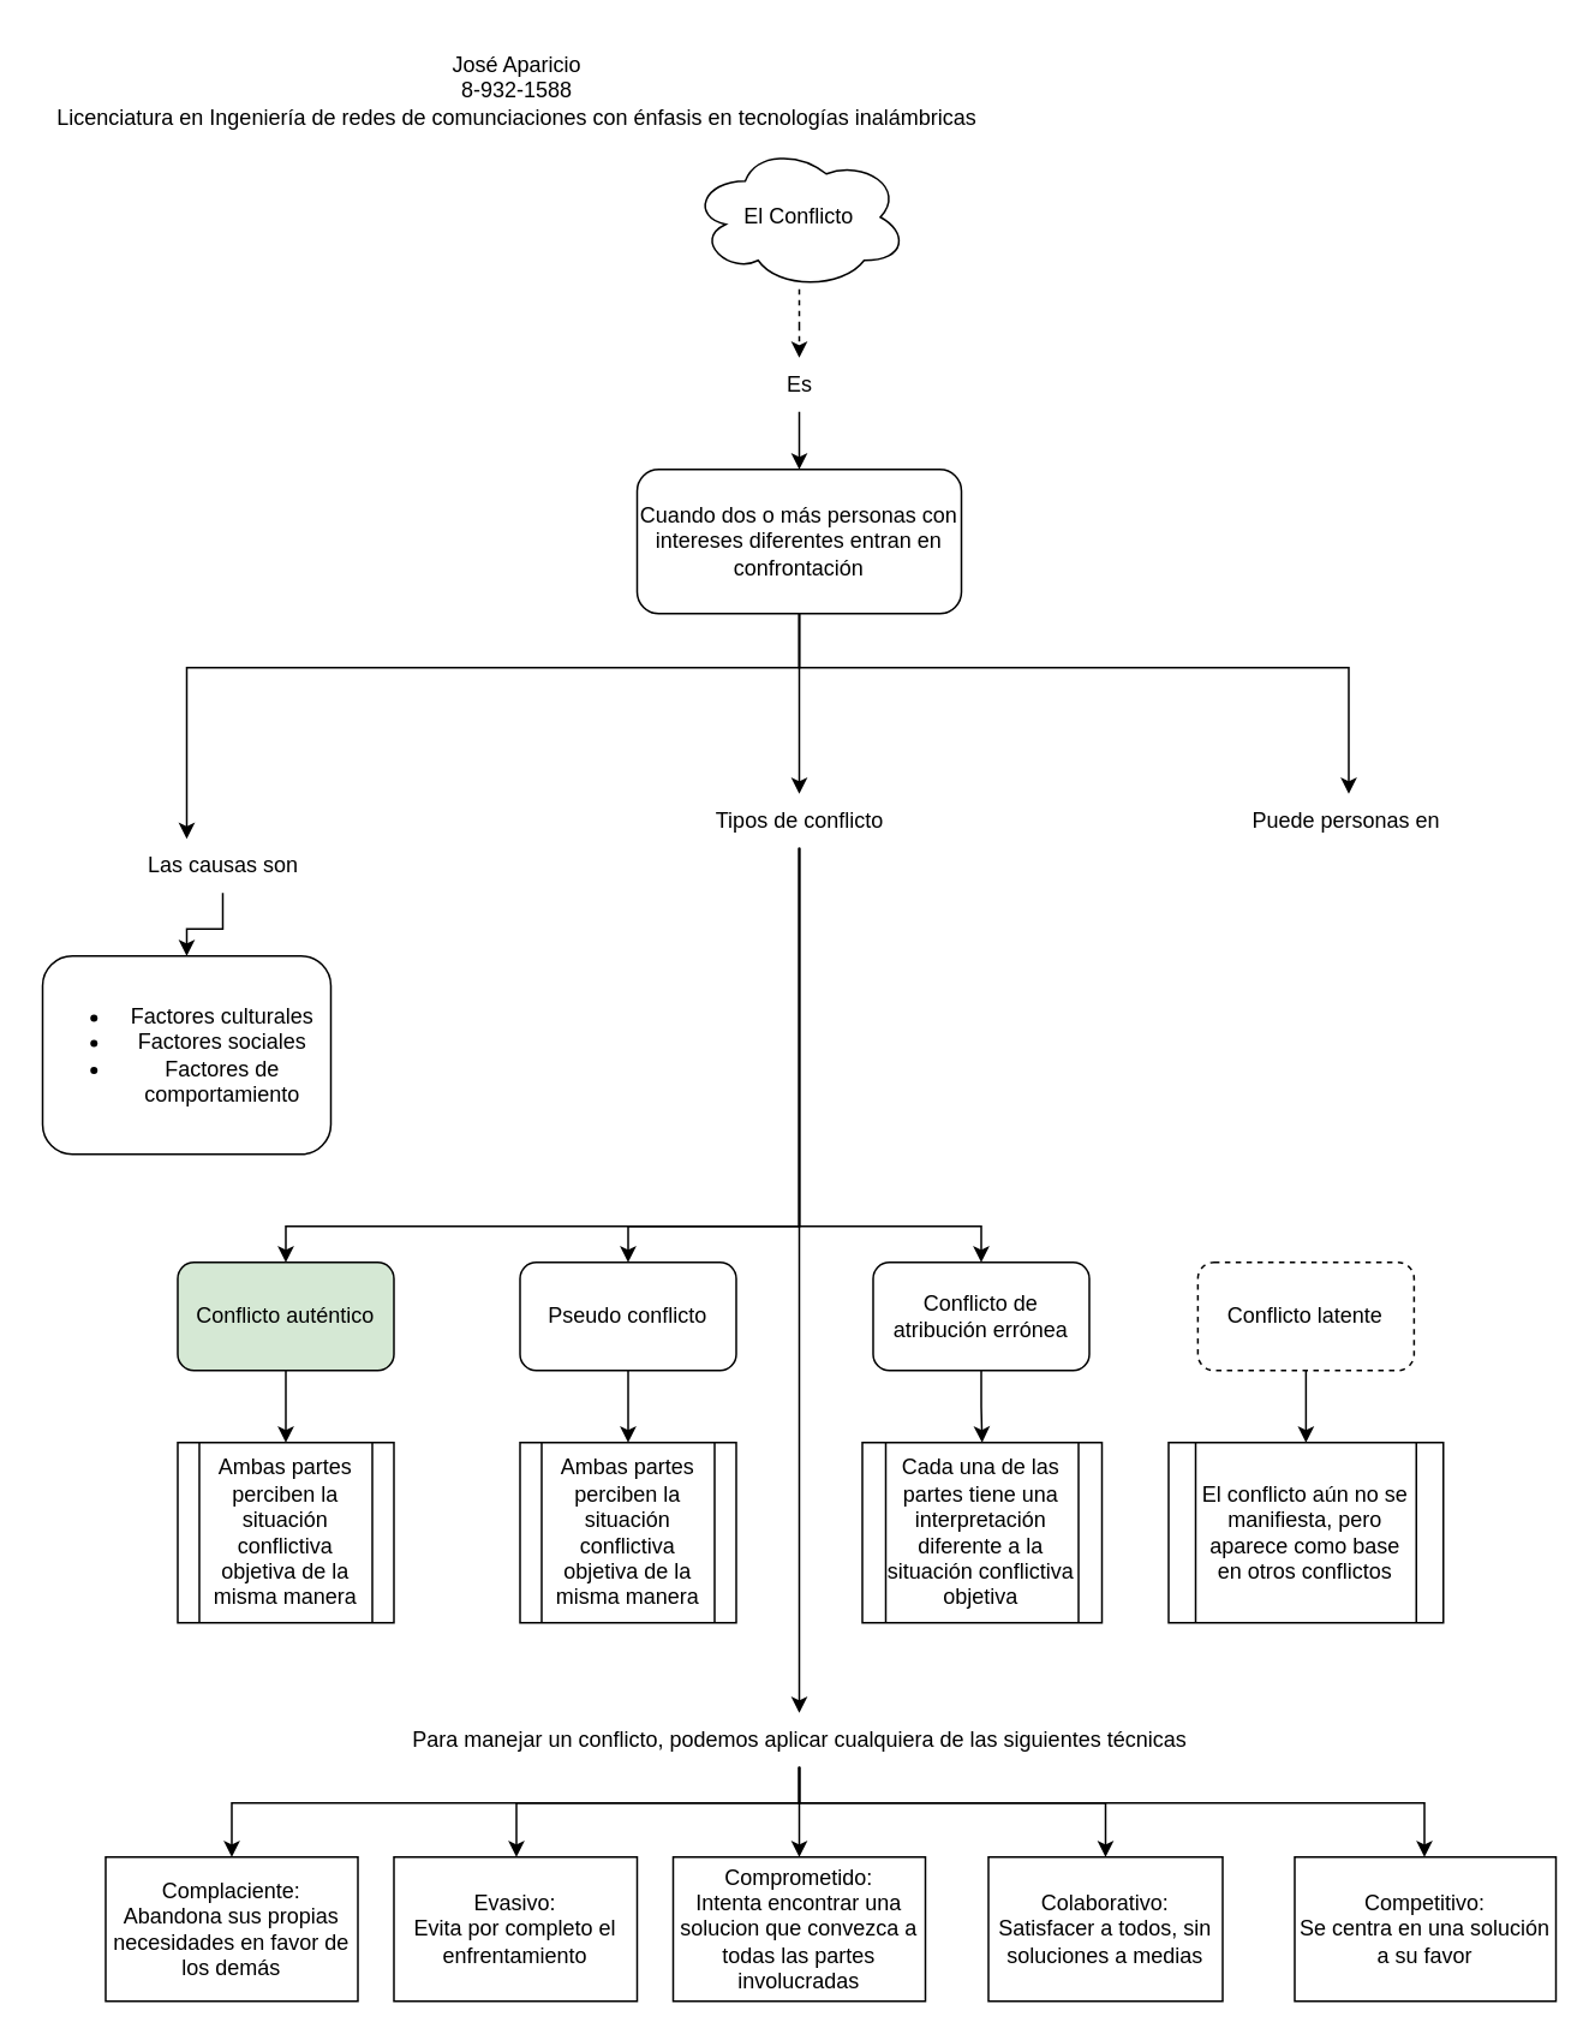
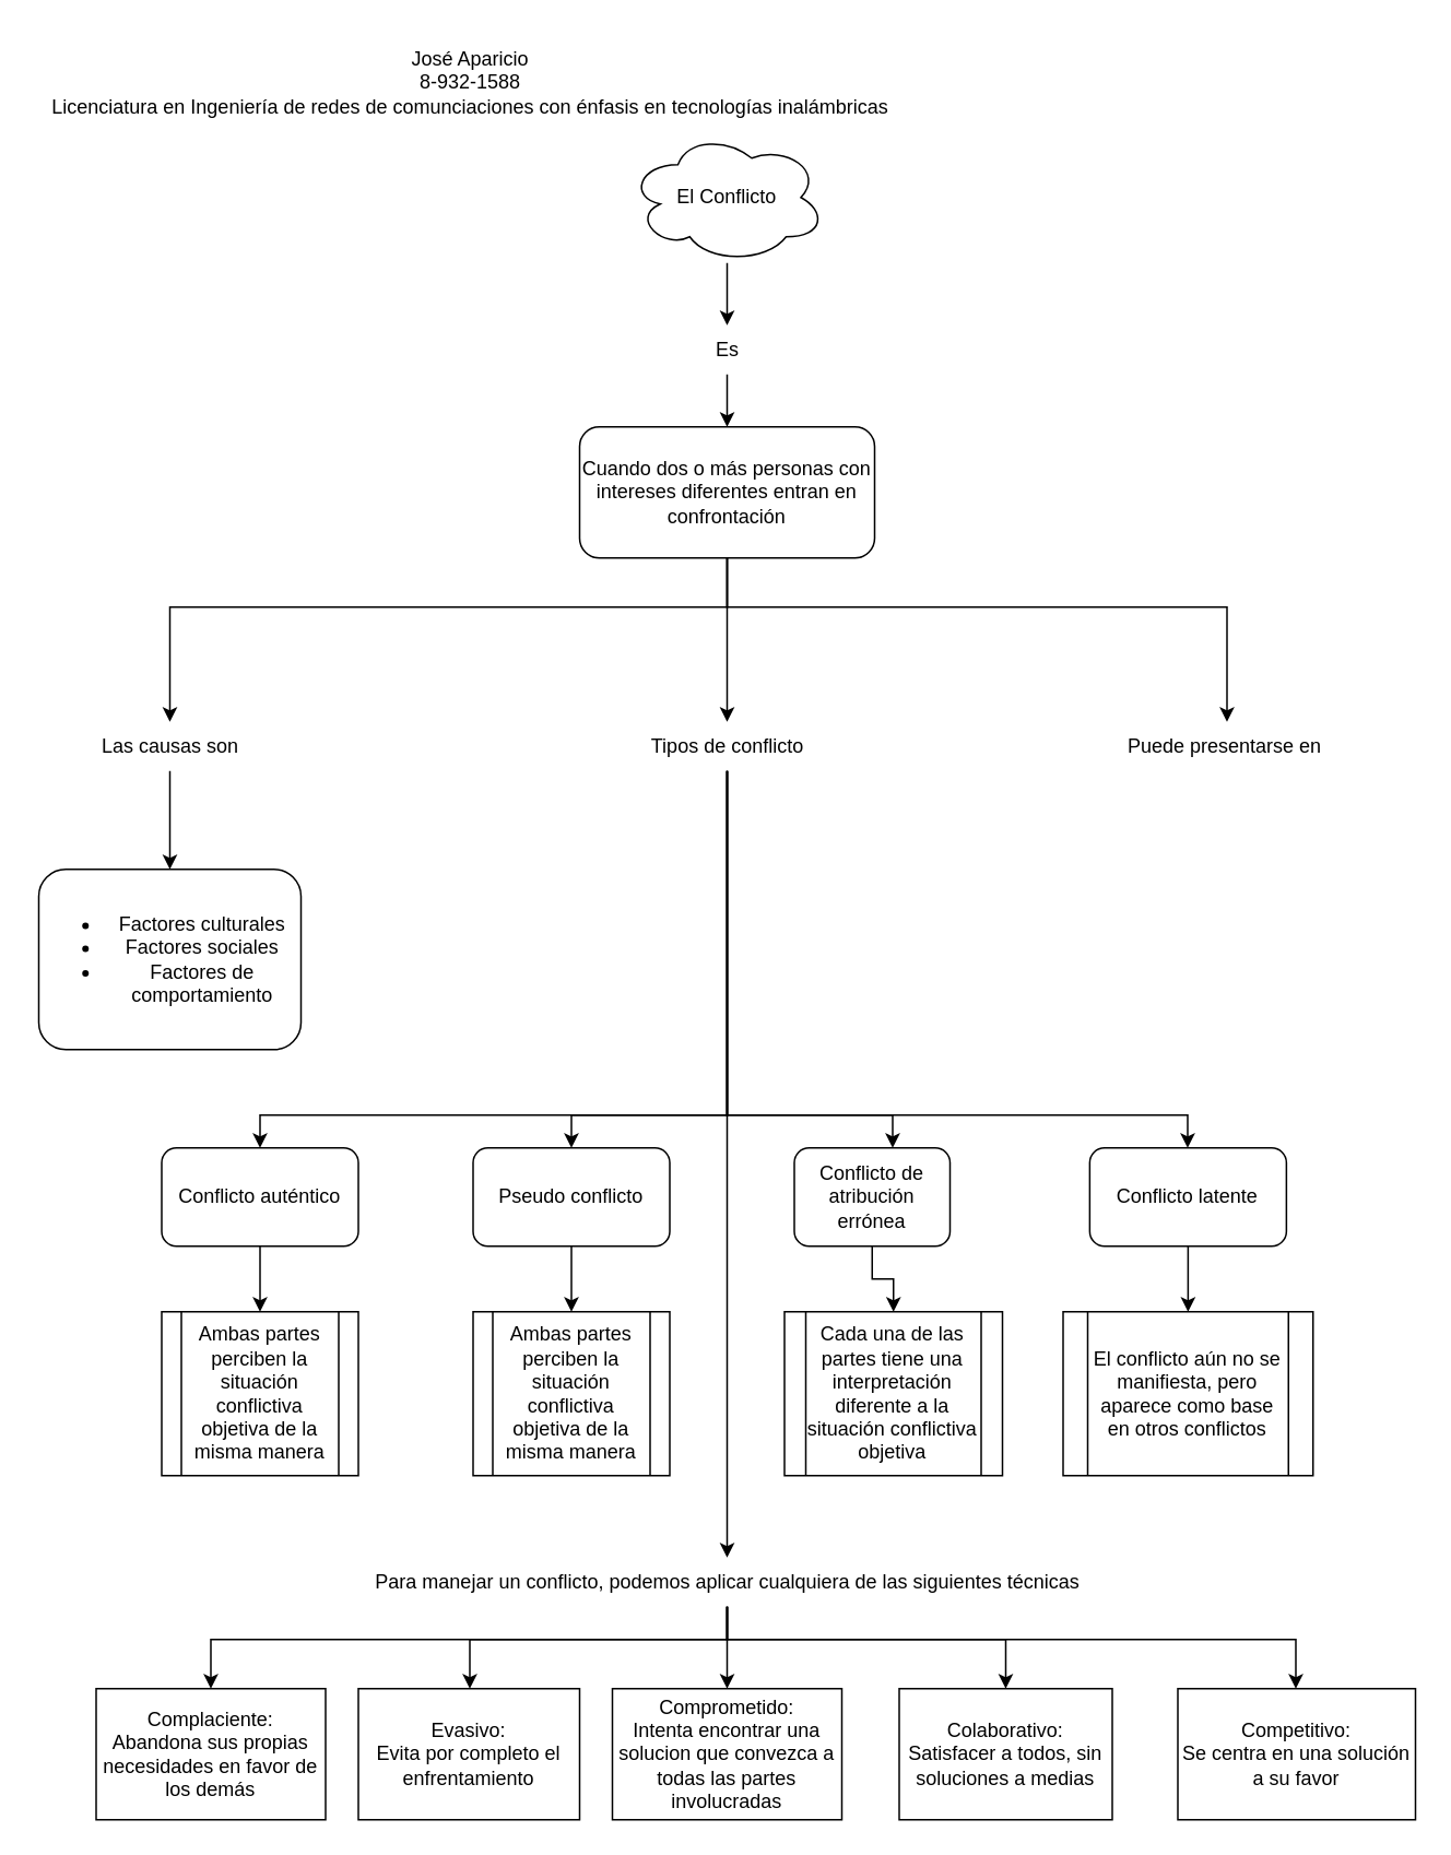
  <mxCell id="0" />
  <mxCell id="1" parent="0" />
- <mxCell id="2" style="edgeStyle=orthogonalEdgeStyle;rounded=0;orthogonalLoop=1;jettySize=auto;html=1;dashed=1;" edge="1" parent="1" source="3" target="5"><mxGeometry relative="1" as="geometry" /></mxCell>
+ <mxCell id="2" style="edgeStyle=orthogonalEdgeStyle;rounded=0;orthogonalLoop=1;jettySize=auto;html=1;" edge="1" parent="1" source="3" target="5"><mxGeometry relative="1" as="geometry" /></mxCell>
  <mxCell id="3" value="El Conflicto" style="ellipse;shape=cloud;whiteSpace=wrap;html=1;" vertex="1" parent="1"><mxGeometry x="383" y="80" width="120" height="80" as="geometry" /></mxCell>
  <mxCell id="4" style="edgeStyle=orthogonalEdgeStyle;rounded=0;orthogonalLoop=1;jettySize=auto;html=1;" edge="1" parent="1" source="5" target="9"><mxGeometry relative="1" as="geometry" /></mxCell>
  <mxCell id="5" value="Es" style="text;html=1;align=center;verticalAlign=middle;resizable=0;points=[];autosize=1;strokeColor=none;fillColor=none;" vertex="1" parent="1"><mxGeometry x="423" y="198" width="40" height="30" as="geometry" /></mxCell>
  <mxCell id="6" style="edgeStyle=orthogonalEdgeStyle;rounded=0;orthogonalLoop=1;jettySize=auto;html=1;" edge="1" parent="1" source="9" target="10"><mxGeometry relative="1" as="geometry"><Array as="points"><mxPoint x="443" y="370" /><mxPoint x="748" y="370" /></Array></mxGeometry></mxCell>
  <mxCell id="7" style="edgeStyle=orthogonalEdgeStyle;rounded=0;orthogonalLoop=1;jettySize=auto;html=1;" edge="1" parent="1" source="9" target="12"><mxGeometry relative="1" as="geometry"><Array as="points"><mxPoint x="443" y="370" /><mxPoint x="103" y="370" /></Array></mxGeometry></mxCell>
  <mxCell id="8" style="edgeStyle=orthogonalEdgeStyle;rounded=0;orthogonalLoop=1;jettySize=auto;html=1;" edge="1" parent="1" source="9" target="19"><mxGeometry relative="1" as="geometry" /></mxCell>
  <mxCell id="9" value="Cuando dos o más personas con intereses diferentes entran en confrontación" style="rounded=1;whiteSpace=wrap;html=1;" vertex="1" parent="1"><mxGeometry x="353" y="260" width="180" height="80" as="geometry" /></mxCell>
- <mxCell id="10" value="Puede personas en&amp;nbsp;" style="text;html=1;align=center;verticalAlign=middle;resizable=0;points=[];autosize=1;strokeColor=none;fillColor=none;" vertex="1" parent="1"><mxGeometry x="678" y="440" width="140" height="30" as="geometry" /></mxCell>
+ <mxCell id="10" value="Puede presentarse en&amp;nbsp;" style="text;html=1;align=center;verticalAlign=middle;resizable=0;points=[];autosize=1;strokeColor=none;fillColor=none;" vertex="1" parent="1"><mxGeometry x="678" y="440" width="140" height="30" as="geometry" /></mxCell>
  <mxCell id="11" style="edgeStyle=orthogonalEdgeStyle;rounded=0;orthogonalLoop=1;jettySize=auto;html=1;" edge="1" parent="1" source="12" target="13"><mxGeometry relative="1" as="geometry" /></mxCell>
- <mxCell id="12" value="Las causas son" style="text;html=1;align=center;verticalAlign=middle;resizable=0;points=[];autosize=1;strokeColor=none;fillColor=none;" vertex="1" parent="1"><mxGeometry x="68" y="465" width="110" height="30" as="geometry" /></mxCell>
+ <mxCell id="12" value="Las causas son" style="text;html=1;align=center;verticalAlign=middle;resizable=0;points=[];autosize=1;strokeColor=none;fillColor=none;" vertex="1" parent="1"><mxGeometry x="48" y="440" width="110" height="30" as="geometry" /></mxCell>
  <mxCell id="13" value="&lt;ul&gt;&lt;li&gt;Factores culturales&lt;/li&gt;&lt;li&gt;Factores sociales&lt;/li&gt;&lt;li&gt;Factores de comportamiento&lt;/li&gt;&lt;/ul&gt;" style="rounded=1;whiteSpace=wrap;html=1;" vertex="1" parent="1"><mxGeometry x="23" y="530" width="160" height="110" as="geometry" /></mxCell>
  <mxCell id="14" style="edgeStyle=orthogonalEdgeStyle;rounded=0;orthogonalLoop=1;jettySize=auto;html=1;" edge="1" parent="1" source="19" target="23"><mxGeometry relative="1" as="geometry"><Array as="points"><mxPoint x="443" y="680" /><mxPoint x="544" y="680" /></Array></mxGeometry></mxCell>
  <mxCell id="15" style="edgeStyle=orthogonalEdgeStyle;rounded=0;orthogonalLoop=1;jettySize=auto;html=1;" edge="1" parent="1" source="19" target="21"><mxGeometry relative="1" as="geometry"><Array as="points"><mxPoint x="443" y="680" /><mxPoint x="158" y="680" /></Array></mxGeometry></mxCell>
+ <mxCell id="16" style="edgeStyle=orthogonalEdgeStyle;rounded=0;orthogonalLoop=1;jettySize=auto;html=1;" edge="1" parent="1" source="19" target="25"><mxGeometry relative="1" as="geometry"><Array as="points"><mxPoint x="443" y="680" /><mxPoint x="724" y="680" /></Array></mxGeometry></mxCell>
  <mxCell id="17" style="edgeStyle=orthogonalEdgeStyle;rounded=0;orthogonalLoop=1;jettySize=auto;html=1;" edge="1" parent="1" source="19" target="30"><mxGeometry relative="1" as="geometry"><Array as="points"><mxPoint x="443" y="680" /><mxPoint x="348" y="680" /></Array></mxGeometry></mxCell>
  <mxCell id="18" style="edgeStyle=orthogonalEdgeStyle;rounded=0;orthogonalLoop=1;jettySize=auto;html=1;" edge="1" parent="1" source="19" target="37"><mxGeometry relative="1" as="geometry" /></mxCell>
  <mxCell id="19" value="Tipos de conflicto" style="text;html=1;align=center;verticalAlign=middle;resizable=0;points=[];autosize=1;strokeColor=none;fillColor=none;" vertex="1" parent="1"><mxGeometry x="383" y="440" width="120" height="30" as="geometry" /></mxCell>
  <mxCell id="20" style="edgeStyle=orthogonalEdgeStyle;rounded=0;orthogonalLoop=1;jettySize=auto;html=1;" edge="1" parent="1" source="21" target="26"><mxGeometry relative="1" as="geometry" /></mxCell>
- <mxCell id="21" value="Conflicto auténtico" style="rounded=1;whiteSpace=wrap;html=1;fillColor=#d5e8d4;" vertex="1" parent="1"><mxGeometry x="98" y="700" width="120" height="60" as="geometry" /></mxCell>
+ <mxCell id="21" value="Conflicto auténtico" style="rounded=1;whiteSpace=wrap;html=1;" vertex="1" parent="1"><mxGeometry x="98" y="700" width="120" height="60" as="geometry" /></mxCell>
  <mxCell id="22" style="edgeStyle=orthogonalEdgeStyle;rounded=0;orthogonalLoop=1;jettySize=auto;html=1;entryX=0.5;entryY=0;entryDx=0;entryDy=0;" edge="1" parent="1" source="23" target="27"><mxGeometry relative="1" as="geometry" /></mxCell>
- <mxCell id="23" value="Conflicto de atribución errónea" style="rounded=1;whiteSpace=wrap;html=1;" vertex="1" parent="1"><mxGeometry x="484" y="700" width="120" height="60" as="geometry" /></mxCell>
+ <mxCell id="23" value="Conflicto de atribución errónea" style="rounded=1;whiteSpace=wrap;html=1;" vertex="1" parent="1"><mxGeometry x="484" y="700" width="95" height="60" as="geometry" /></mxCell>
  <mxCell id="24" style="edgeStyle=orthogonalEdgeStyle;rounded=0;orthogonalLoop=1;jettySize=auto;html=1;entryX=0.5;entryY=0;entryDx=0;entryDy=0;" edge="1" parent="1" source="25" target="28"><mxGeometry relative="1" as="geometry" /></mxCell>
- <mxCell id="25" value="Conflicto latente" style="rounded=1;whiteSpace=wrap;html=1;dashed=1;" vertex="1" parent="1"><mxGeometry x="664.25" y="700" width="120" height="60" as="geometry" /></mxCell>
+ <mxCell id="25" value="Conflicto latente" style="rounded=1;whiteSpace=wrap;html=1;" vertex="1" parent="1"><mxGeometry x="664.25" y="700" width="120" height="60" as="geometry" /></mxCell>
  <mxCell id="26" value="Ambas partes perciben la situación conflictiva objetiva de la misma manera" style="shape=process;whiteSpace=wrap;html=1;backgroundOutline=1;" vertex="1" parent="1"><mxGeometry x="98" y="800" width="120" height="100" as="geometry" /></mxCell>
  <mxCell id="27" value="Cada una de las partes tiene una interpretación diferente a la situación conflictiva objetiva" style="shape=process;whiteSpace=wrap;html=1;backgroundOutline=1;" vertex="1" parent="1"><mxGeometry x="478" y="800" width="133" height="100" as="geometry" /></mxCell>
  <mxCell id="28" value="El conflicto aún no se manifiesta, pero aparece como base en otros conflictos" style="shape=process;whiteSpace=wrap;html=1;backgroundOutline=1;" vertex="1" parent="1"><mxGeometry x="648" y="800" width="152.5" height="100" as="geometry" /></mxCell>
  <mxCell id="29" style="edgeStyle=orthogonalEdgeStyle;rounded=0;orthogonalLoop=1;jettySize=auto;html=1;" edge="1" parent="1" source="30" target="31"><mxGeometry relative="1" as="geometry" /></mxCell>
  <mxCell id="30" value="Pseudo conflicto" style="rounded=1;whiteSpace=wrap;html=1;" vertex="1" parent="1"><mxGeometry x="288" y="700" width="120" height="60" as="geometry" /></mxCell>
  <mxCell id="31" value="Ambas partes perciben la situación conflictiva objetiva de la misma manera" style="shape=process;whiteSpace=wrap;html=1;backgroundOutline=1;" vertex="1" parent="1"><mxGeometry x="288" y="800" width="120" height="100" as="geometry" /></mxCell>
  <mxCell id="32" style="edgeStyle=orthogonalEdgeStyle;rounded=0;orthogonalLoop=1;jettySize=auto;html=1;" edge="1" parent="1" source="37" target="40"><mxGeometry relative="1" as="geometry" /></mxCell>
  <mxCell id="33" style="edgeStyle=orthogonalEdgeStyle;rounded=0;orthogonalLoop=1;jettySize=auto;html=1;" edge="1" parent="1" source="37" target="39"><mxGeometry relative="1" as="geometry"><Array as="points"><mxPoint x="443" y="1000" /><mxPoint x="286" y="1000" /></Array></mxGeometry></mxCell>
  <mxCell id="34" style="edgeStyle=orthogonalEdgeStyle;rounded=0;orthogonalLoop=1;jettySize=auto;html=1;" edge="1" parent="1" source="37" target="38"><mxGeometry relative="1" as="geometry"><Array as="points"><mxPoint x="443" y="1000" /><mxPoint x="128" y="1000" /></Array></mxGeometry></mxCell>
  <mxCell id="35" style="edgeStyle=orthogonalEdgeStyle;rounded=0;orthogonalLoop=1;jettySize=auto;html=1;" edge="1" parent="1" source="37" target="41"><mxGeometry relative="1" as="geometry"><Array as="points"><mxPoint x="443" y="1000" /><mxPoint x="613" y="1000" /></Array></mxGeometry></mxCell>
  <mxCell id="36" style="edgeStyle=orthogonalEdgeStyle;rounded=0;orthogonalLoop=1;jettySize=auto;html=1;" edge="1" parent="1" source="37" target="42"><mxGeometry relative="1" as="geometry"><Array as="points"><mxPoint x="443" y="1000" /><mxPoint x="790" y="1000" /></Array></mxGeometry></mxCell>
  <mxCell id="37" value="Para manejar un conflicto, podemos aplicar cualquiera de las siguientes técnicas" style="text;html=1;align=center;verticalAlign=middle;resizable=0;points=[];autosize=1;strokeColor=none;fillColor=none;" vertex="1" parent="1"><mxGeometry x="218" y="950" width="450" height="30" as="geometry" /></mxCell>
  <mxCell id="38" value="Complaciente:&lt;br&gt;Abandona sus propias necesidades en favor de los demás" style="whiteSpace=wrap;html=1;" vertex="1" parent="1"><mxGeometry x="58" y="1030" width="140" height="80" as="geometry" /></mxCell>
  <mxCell id="39" value="Evasivo:&lt;br&gt;Evita por completo el enfrentamiento" style="whiteSpace=wrap;html=1;" vertex="1" parent="1"><mxGeometry x="218" y="1030" width="135" height="80" as="geometry" /></mxCell>
  <mxCell id="40" value="Comprometido:&lt;br&gt;Intenta encontrar una solucion que convezca a todas las partes involucradas" style="whiteSpace=wrap;html=1;" vertex="1" parent="1"><mxGeometry x="373" y="1030" width="140" height="80" as="geometry" /></mxCell>
  <mxCell id="41" value="Colaborativo:&lt;br&gt;Satisfacer a todos, sin soluciones a medias" style="whiteSpace=wrap;html=1;" vertex="1" parent="1"><mxGeometry x="548" y="1030" width="130" height="80" as="geometry" /></mxCell>
  <mxCell id="42" value="Competitivo:&lt;br&gt;Se centra en una solución a su favor" style="whiteSpace=wrap;html=1;" vertex="1" parent="1"><mxGeometry x="718" y="1030" width="145" height="80" as="geometry" /></mxCell>
  <mxCell id="43" value="José Aparicio&lt;br&gt;8-932-1588&lt;br&gt;Licenciatura en Ingeniería de redes de comunciaciones con énfasis en tecnologías inalámbricas" style="text;html=1;align=center;verticalAlign=middle;resizable=0;points=[];autosize=1;strokeColor=none;fillColor=none;" vertex="1" parent="1"><mxGeometry x="20.5" y="20" width="530" height="60" as="geometry" /></mxCell>
